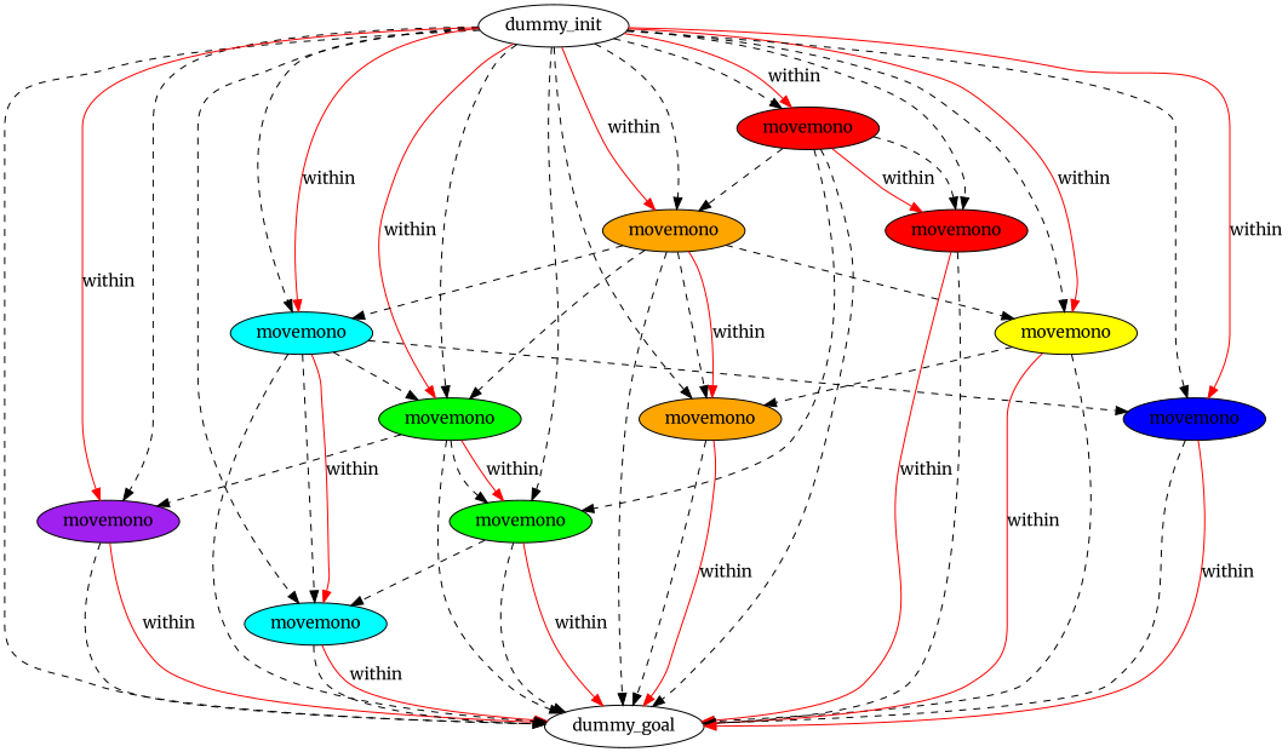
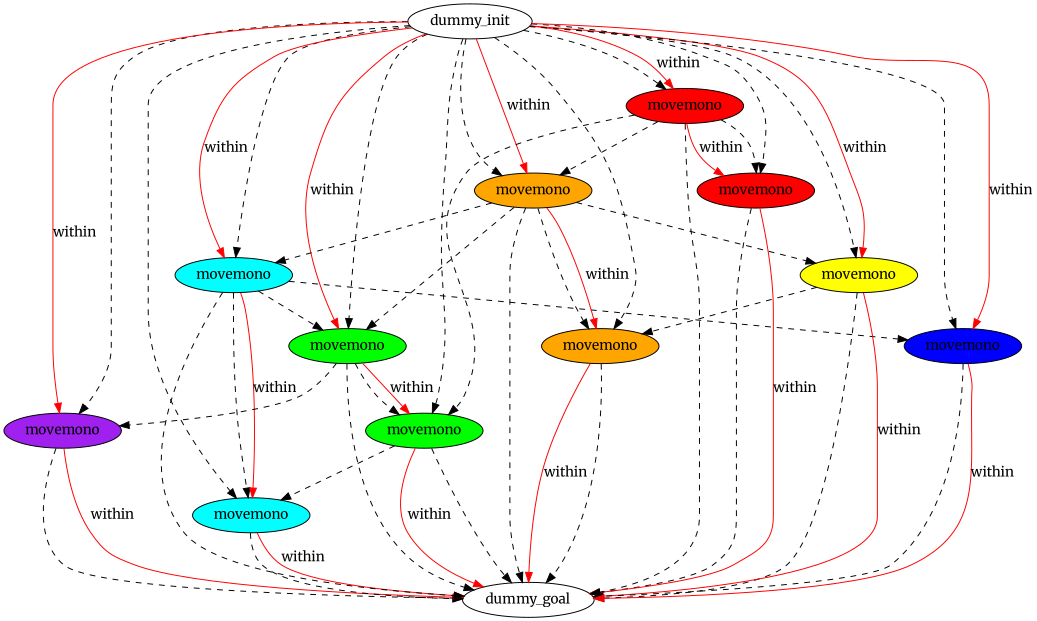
  digraph {
    fontname=Merriweather
    node [fillcolor=white style=filled fontname=Merriweather]
    edge [color=black style=dashed fontname=Merriweather]
    n1 [label=dummy_init]
    n2 [label=dummy_goal]
    n3 [fillcolor=purple label=movemono]
    n4 [fillcolor=cyan label=movemono]
    n5 [fillcolor=cyan label=movemono]
    n6 [fillcolor=yellow label=movemono]
    n7 [fillcolor=red label=movemono]
    n8 [fillcolor=red label=movemono]
    n9 [fillcolor=green label=movemono]
    n10 [fillcolor=green label=movemono]
    n11 [fillcolor=blue label=movemono]
    n12 [fillcolor=orange label=movemono]
    n13 [fillcolor=orange label=movemono]
-   n1 -> n2
    n1 -> n3
    n1 -> n3 [color=red label=within style=""]
    n1 -> n4
    n1 -> n5
    n1 -> n5 [color=red label=within style=""]
    n1 -> n6
    n1 -> n6 [color=red label=within style=""]
    n1 -> n7
    n1 -> n8
    n1 -> n8 [color=red label=within style=""]
    n1 -> n9
    n1 -> n10
    n1 -> n10 [color=red label=within style=""]
    n1 -> n11
    n1 -> n11 [color=red label=within style=""]
    n1 -> n12
    n1 -> n13
    n1 -> n13 [color=red label=within style=""]
    n3 -> n2
    n3 -> n2 [color=red label=within style=""]
    n4 -> n2
    n4 -> n2 [color=red label=within style=""]
    n5 -> n2
    n5 -> n4
    n5 -> n4 [color=red label=within style=""]
    n5 -> n10
    n5 -> n11
    n6 -> n2
    n6 -> n2 [color=red label=within style=""]
    n6 -> n12
    n7 -> n2
    n7 -> n2 [color=red label=within style=""]
    n8 -> n2
    n8 -> n7
    n8 -> n7 [color=red label=within style=""]
    n8 -> n9
    n8 -> n13
    n9 -> n2
    n9 -> n2 [color=red label=within style=""]
    n9 -> n4
    n10 -> n2
    n10 -> n3
    n10 -> n9
    n10 -> n9 [color=red label=within style=""]
    n11 -> n2
    n11 -> n2 [color=red label=within style=""]
    n12 -> n2
    n12 -> n2 [color=red label=within style=""]
    n13 -> n2
    n13 -> n5
    n13 -> n6
    n13 -> n10
    n13 -> n12
    n13 -> n12 [color=red label=within style=""]
  }
